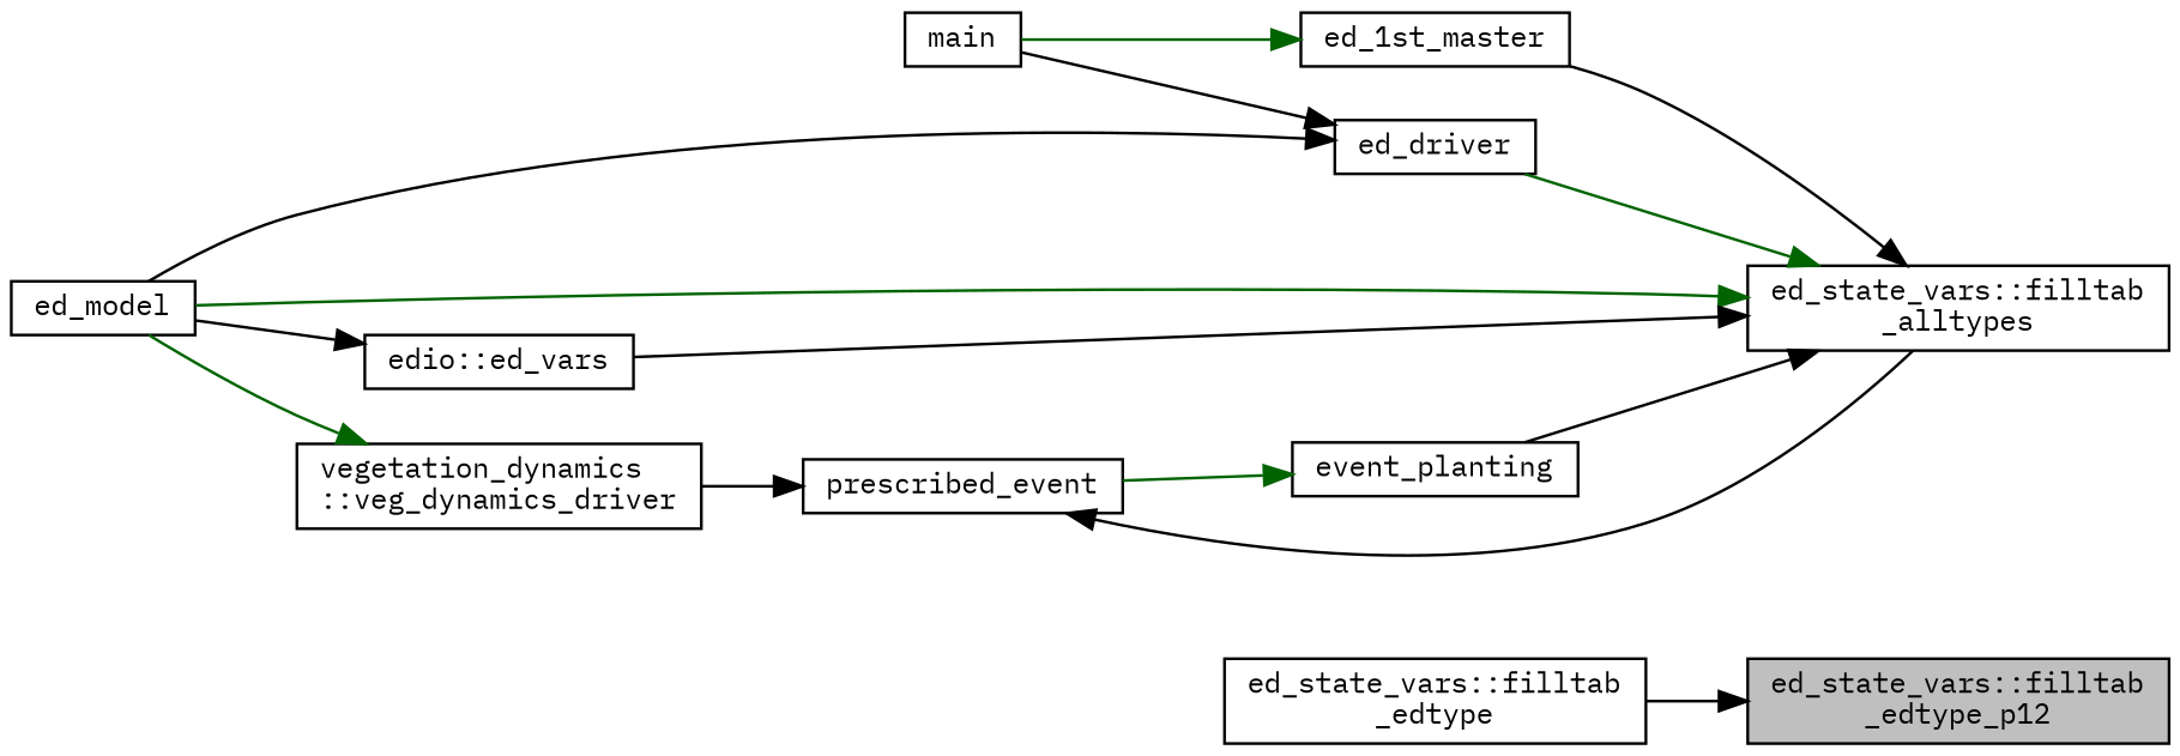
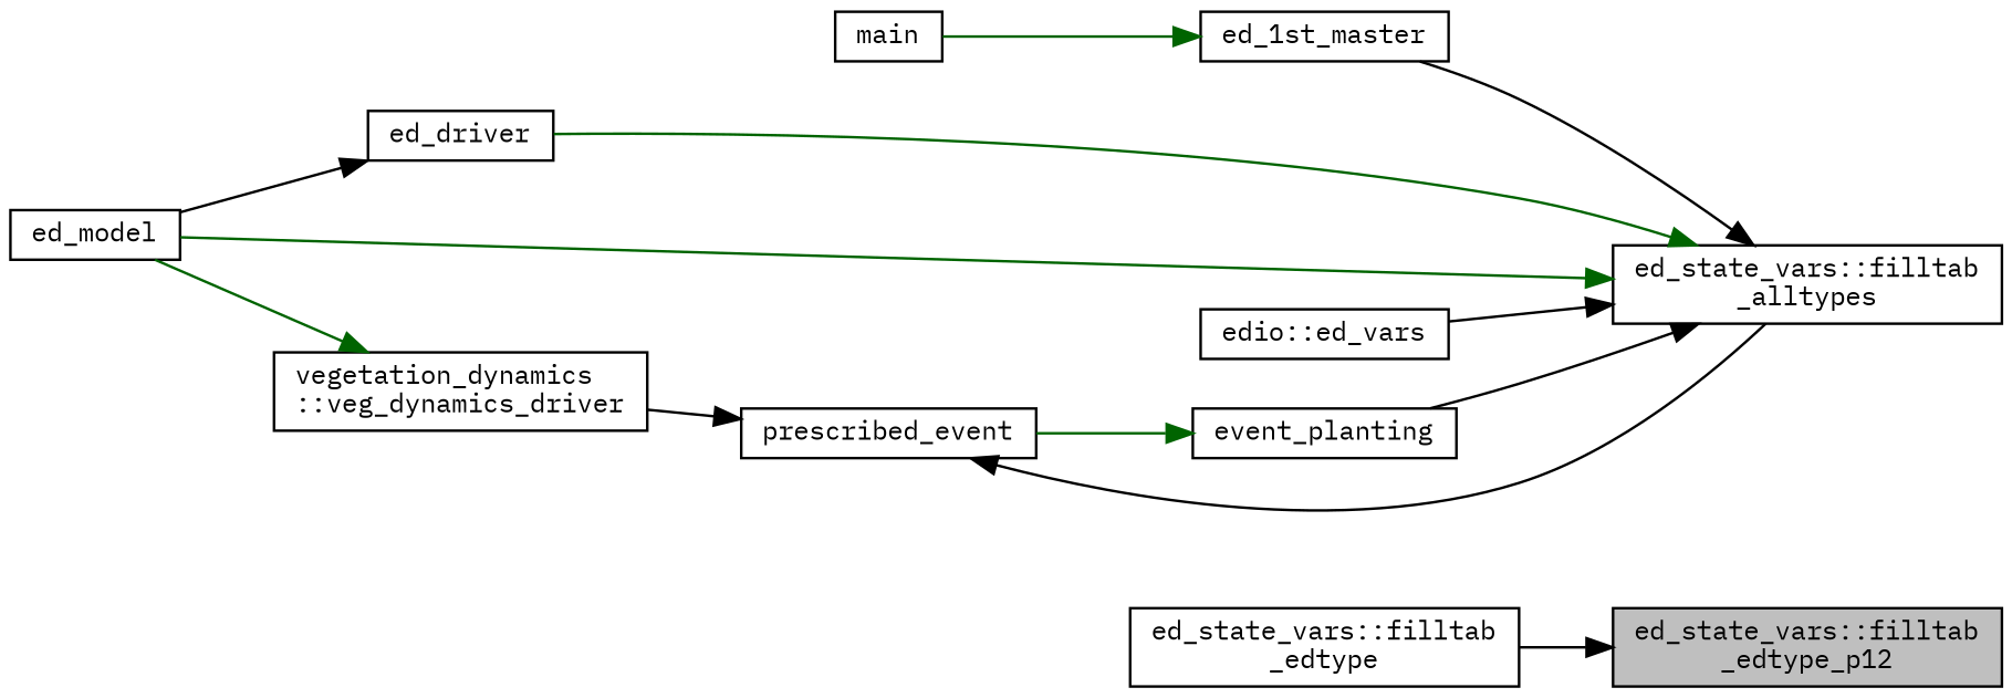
  digraph {
    fontname="IBM Plex Mono"
    rankdir=RL
    node [color=black fillcolor=white fontname="IBM Plex Mono" fontsize=10 shape=record style=filled]
    edge [color=black dir=back fontname="IBM Plex Mono" fontsize=10 labelfontname=Helvetica labelfontsize=10 style=solid]
    n1 [fillcolor=grey75 fontcolor=black height=0.2 label="ed_state_vars::filltab\l_edtype_p12" width=0.4]
    n2 [height=0.2 label="ed_state_vars::filltab\l_edtype" width=0.4]
    n3 [height=0.2 label="ed_state_vars::filltab\l_alltypes" width=0.4]
    n4 [height=0.2 label=ed_1st_master width=0.4]
    n5 [height=0.2 label=ed_driver width=0.4]
    n6 [height=0.2 label=ed_model width=0.4]
    n7 [height=0.2 label="edio::ed_vars" width=0.4]
    n8 [height=0.2 label=event_planting width=0.4]
    n9 [height=0.2 label=main width=0.4]
    n10 [height=0.2 label=prescribed_event width=0.4]
    n11 [height=0.2 label="vegetation_dynamics\l::veg_dynamics_driver" width=0.4]
    n1 -> n2
    n3 -> n4
    n3 -> n5 [color=darkgreen]
    n3 -> n6 [color=darkgreen]
    n3 -> n7
    n3 -> n8
    n4 -> n9 [color=darkgreen]
    n5 -> n6
-   n5 -> n9
-   n7 -> n6
    n8 -> n10 [color=darkgreen]
    n10 -> n3
    n10 -> n11
    n11 -> n6 [color=darkgreen]
  }
